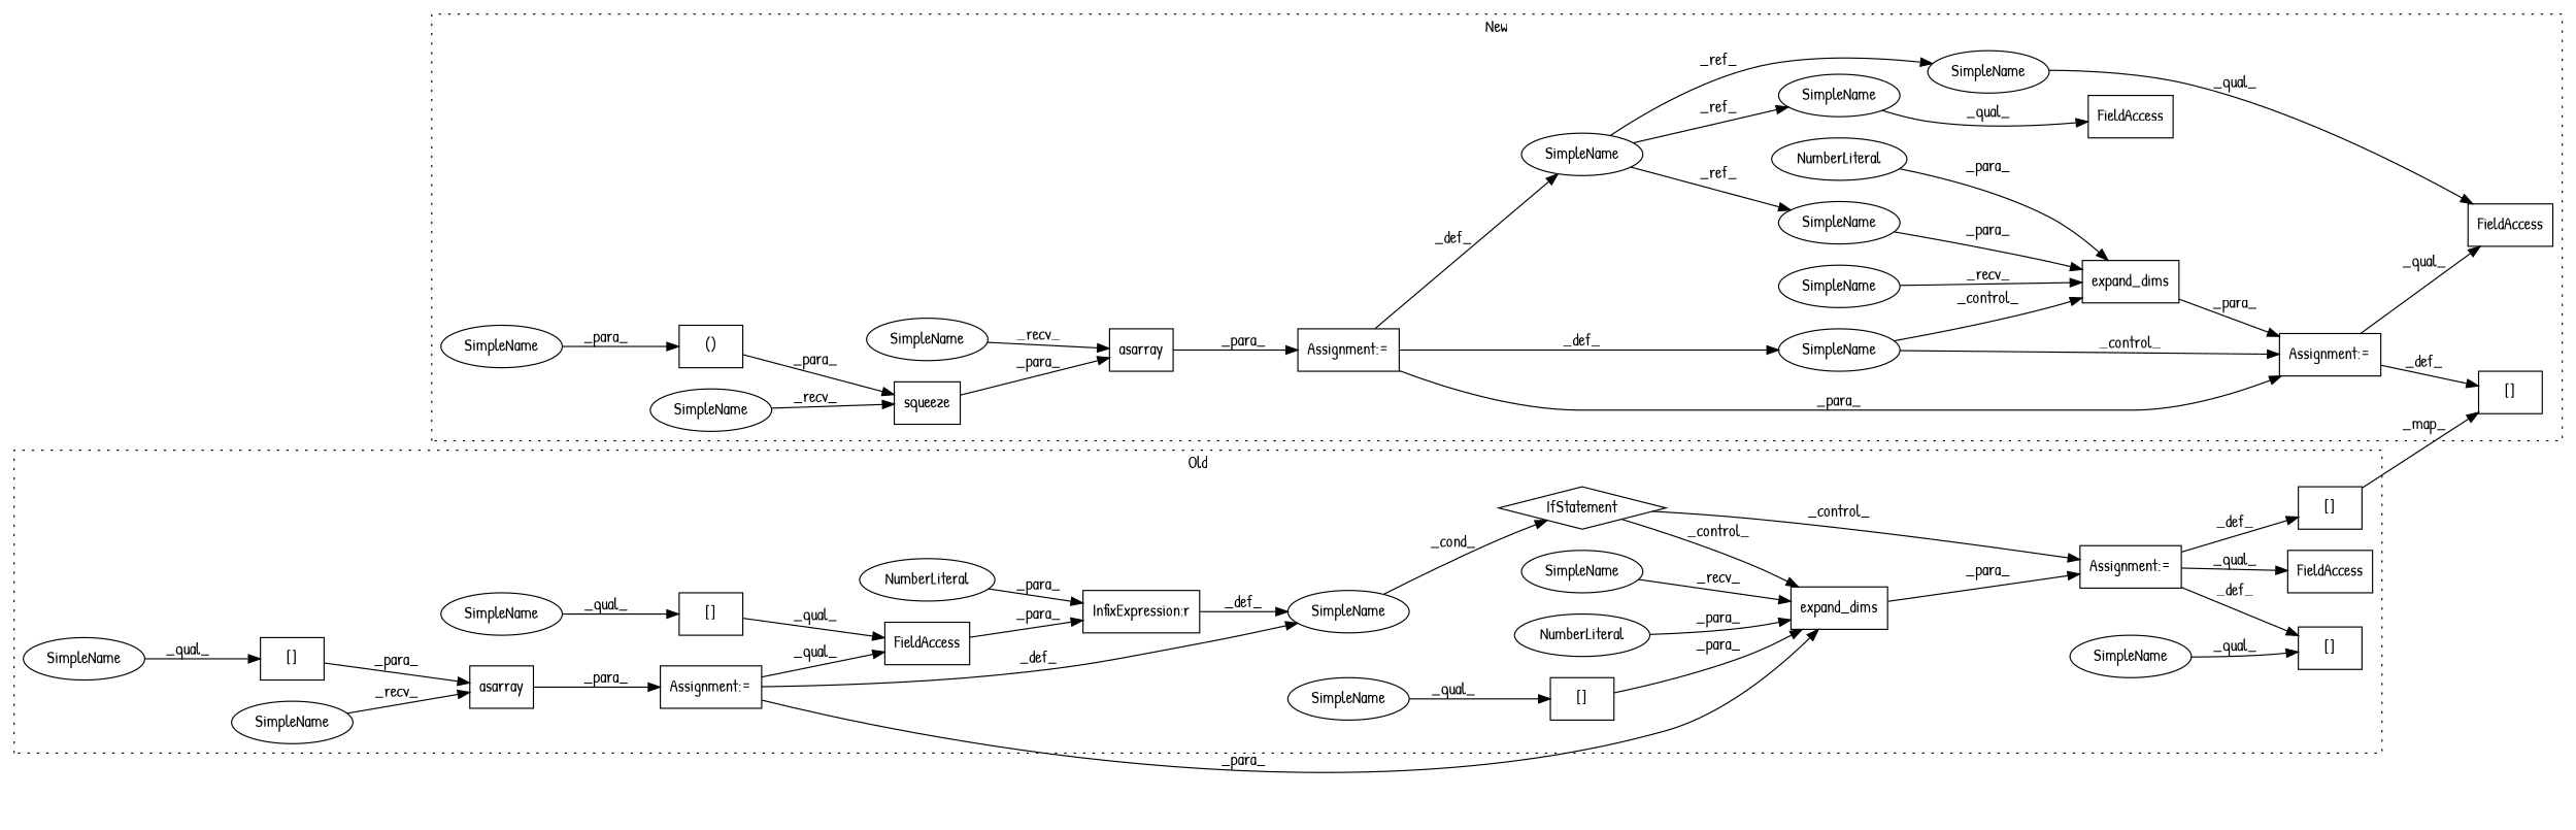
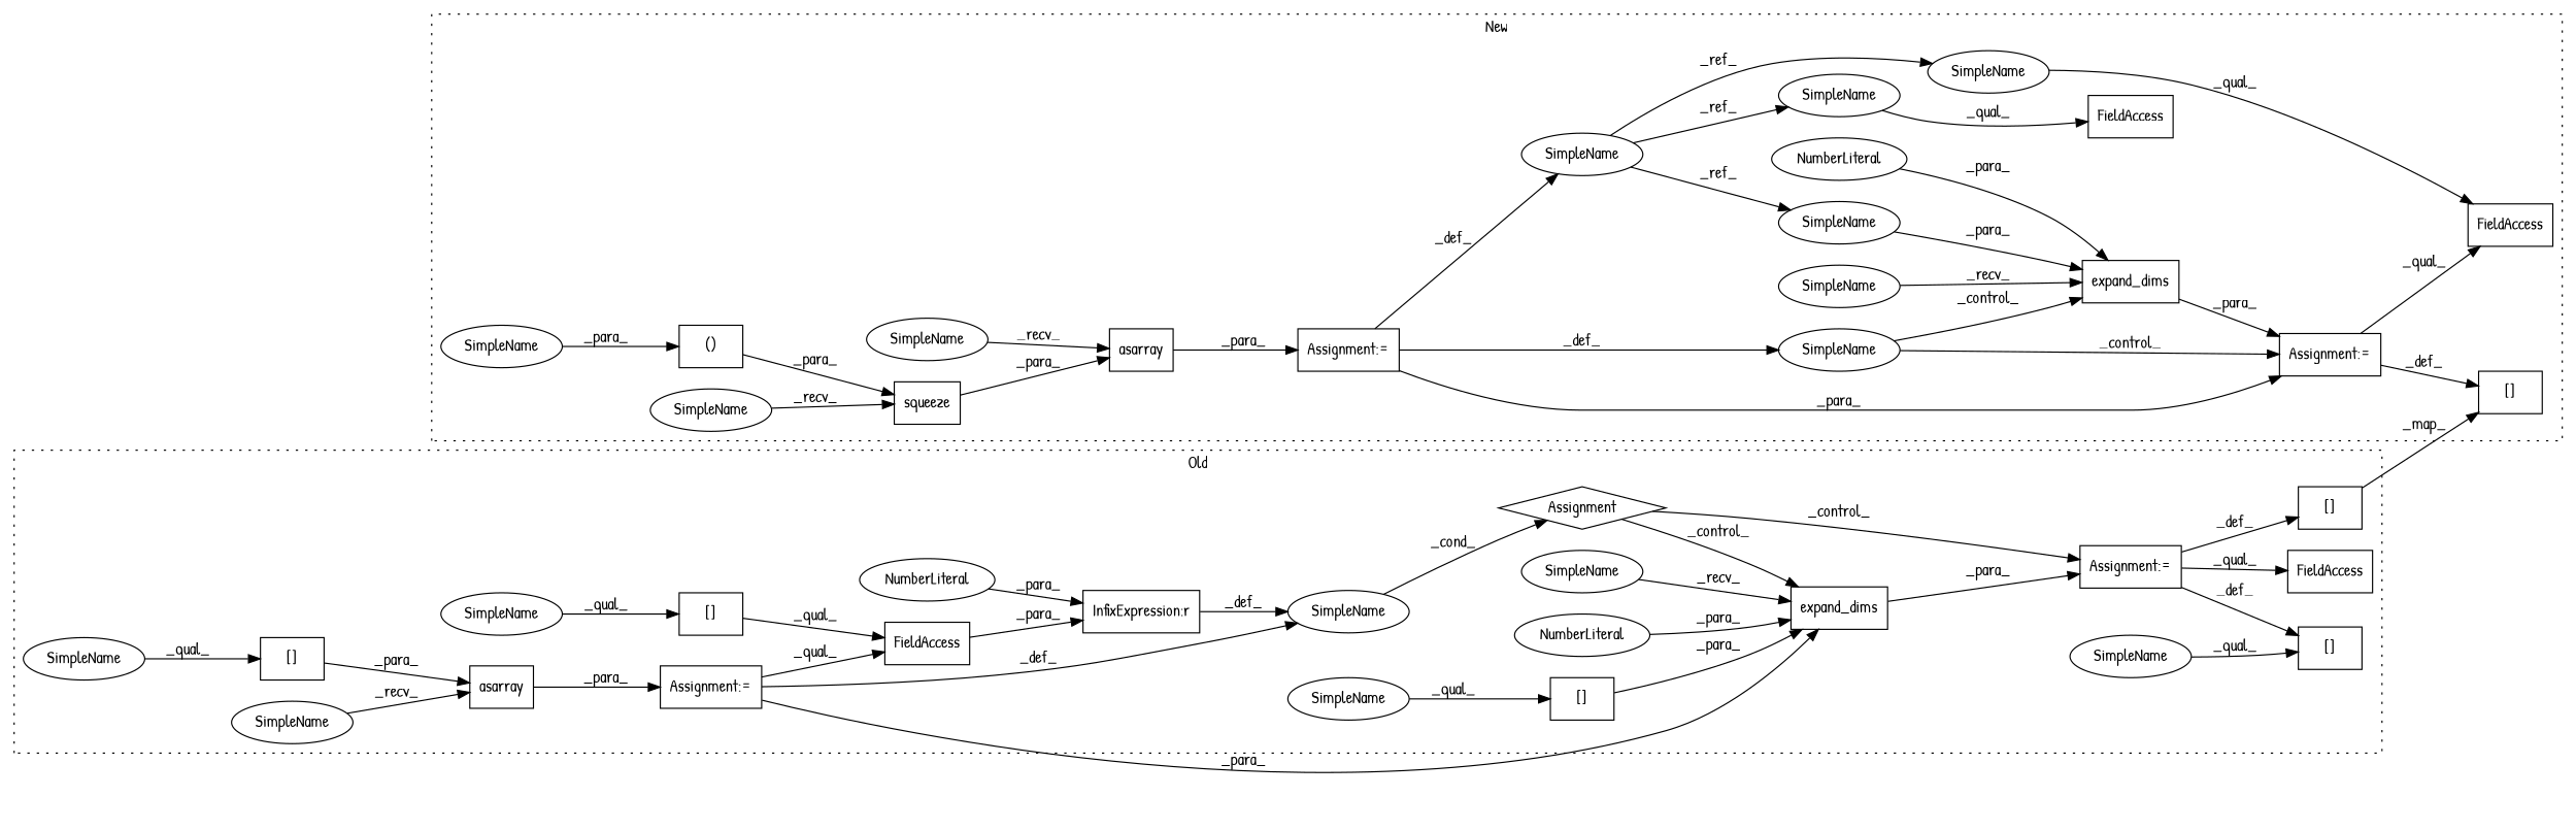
  digraph {
    rankdir=LR
    fontname="Patrick Hand"
    node [a=42 l=1 shape=box fontname="Patrick Hand"]
    edge [fontname="Patrick Hand"]
    n1 [a=32 l="8,1" label=asarray s="2836,2853"]
    n2 [a=7 label="Assignment:=" s=2829]
-   n3 [a=25 l="4,2" label=IfStatement s="3242,3264" shape=diamond]
+   n3 [a=25 l="4,2" label=Assignment s="3242,3264" shape=diamond]
    n4 [a=27 l=3 label="InfixExpression:r" s=3260]
    n5 [a=2 l="13,1" label="[]" s="3474,3488"]
    n6 [a=34 label=NumberLiteral s=3263 shape=ellipse]
    n7 [a=2 l="7,1" label="[]" s="2844,2852"]
    n8 [label=SimpleName shape=ellipse l=""]
    n9 [a=32 l="12,1" label=expand_dims s="3298,3321"]
    n10 [a=34 label=NumberLiteral s=3320 shape=ellipse]
    n11 [a=2 l="7,1" label="[]" s="3282,3290"]
    n12 [a=2 l="7,1" label="[]" s="3310,3318"]
    n13 [a=22 l=18 label=FieldAccess s=3427]
    n14 [a=22 l=14 label=FieldAccess s=3246]
    n15 [a=2 l="7,1" label="[]" s="3246,3254"]
    n16 [a=7 label="Assignment:=" s=3291]
    n17 [l=6 label=SimpleName s=3246 shape=ellipse]
    n18 [l=6 label=SimpleName s=3310 shape=ellipse]
    n19 [l=6 label=SimpleName s=3282 shape=ellipse]
    n20 [l=6 label=SimpleName s=2844 shape=ellipse]
    n21 [l=5 label=SimpleName s=2830 shape=ellipse]
    n22 [l=5 label=SimpleName s=3292 shape=ellipse]
    n23 [a=106 l=31 label="()" s=2914]
    n24 [a=2 l="13,1" label="[]" s="3581,3595"]
    n25 [a=32 l="8,1" label=asarray s="2869,2948"]
    n26 [a=32 l="8,1" label=squeeze s="2883,2947"]
    n27 [a=32 l="12,1" label=expand_dims s="3404,3429"]
    n28 [a=34 label=NumberLiteral s=3428 shape=ellipse]
    n29 [l=11 label=SimpleName s=2851 shape=ellipse]
    n30 [a=22 l=17 label=FieldAccess s=3535]
    n31 [a=22 l=16 label=FieldAccess s=3347]
    n32 [label=SimpleName shape=ellipse l=""]
    n33 [a=7 label="Assignment:=" s=3397]
    n34 [a=7 label="Assignment:=" s=2862]
    n35 [l=8 label=SimpleName s=2914 shape=ellipse]
    n36 [l=5 label=SimpleName s=2863 shape=ellipse]
    n37 [l=5 label=SimpleName s=3398 shape=ellipse]
    n38 [l=5 label=SimpleName s=2877 shape=ellipse]
    n39 [l=11 label=SimpleName s=3416 shape=ellipse]
    n40 [l=11 label=SimpleName s=3535 shape=ellipse]
    n41 [l=11 label=SimpleName s=3347 shape=ellipse]
    subgraph cluster_1 {
      label=Old
      style=dotted
      n1
      n2
      n3
      n4
      n5
      n6
      n7
      n8
      n9
      n10
      n11
      n12
      n13
      n14
      n15
      n16
      n17
      n18
      n19
      n20
      n21
      n22
    }
    subgraph cluster_2 {
      label=New
      style=dotted
      n23
      n24
      n25
      n26
      n27
      n28
      n29
      n30
      n31
      n32
      n33
      n34
      n35
      n36
      n37
      n38
      n39
      n40
      n41
    }
    n1 -> n2 [label=_para_]
    n2 -> n8 [label=_def_]
    n2 -> n9 [label=_para_]
    n2 -> n14 [label=_qual_]
    n3 -> n9 [label=_control_]
    n3 -> n16 [label=_control_]
    n4 -> n8 [label=_def_]
    n5 -> n24 [label=_map_]
    n6 -> n4 [label=_para_]
    n7 -> n1 [label=_para_]
    n8 -> n3 [label=_cond_]
    n9 -> n16 [label=_para_]
    n10 -> n9 [label=_para_]
    n12 -> n9 [label=_para_]
    n14 -> n4 [label=_para_]
    n15 -> n14 [label=_qual_]
    n16 -> n5 [label=_def_]
    n16 -> n11 [label=_def_]
    n16 -> n13 [label=_qual_]
    n17 -> n15 [label=_qual_]
    n18 -> n12 [label=_qual_]
    n19 -> n11 [label=_qual_]
    n20 -> n7 [label=_qual_]
    n21 -> n1 [label=_recv_]
    n22 -> n9 [label=_recv_]
    n23 -> n26 [label=_para_]
    n25 -> n34 [label=_para_]
    n26 -> n25 [label=_para_]
    n27 -> n33 [label=_para_]
    n28 -> n27 [label=_para_]
    n29 -> n39 [label=_ref_]
    n29 -> n40 [label=_ref_]
    n29 -> n41 [label=_ref_]
    n32 -> n27 [label=_control_]
    n32 -> n33 [label=_control_]
    n33 -> n24 [label=_def_]
    n33 -> n30 [label=_qual_]
    n34 -> n29 [label=_def_]
    n34 -> n32 [label=_def_]
    n34 -> n33 [label=_para_]
    n35 -> n23 [label=_para_]
    n36 -> n25 [label=_recv_]
    n37 -> n27 [label=_recv_]
    n38 -> n26 [label=_recv_]
    n39 -> n27 [label=_para_]
    n40 -> n30 [label=_qual_]
    n41 -> n31 [label=_qual_]
  }
